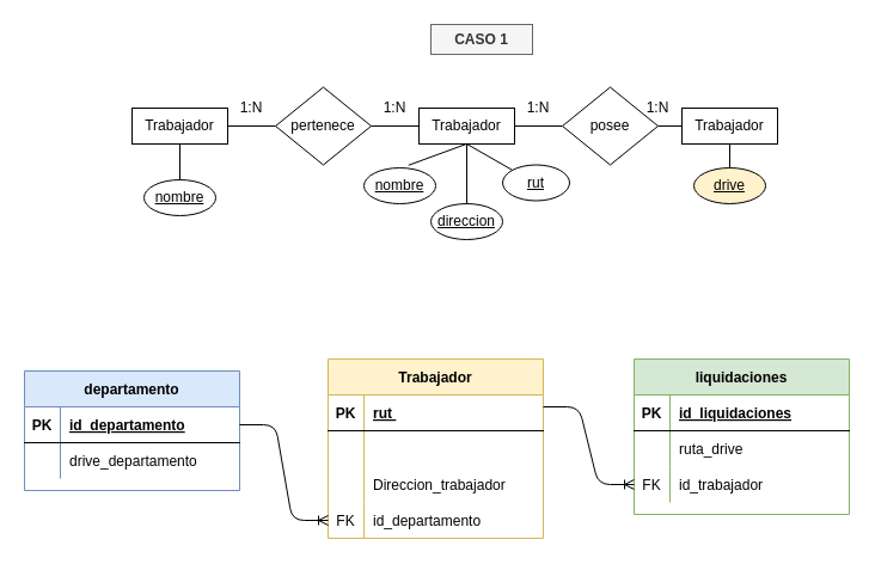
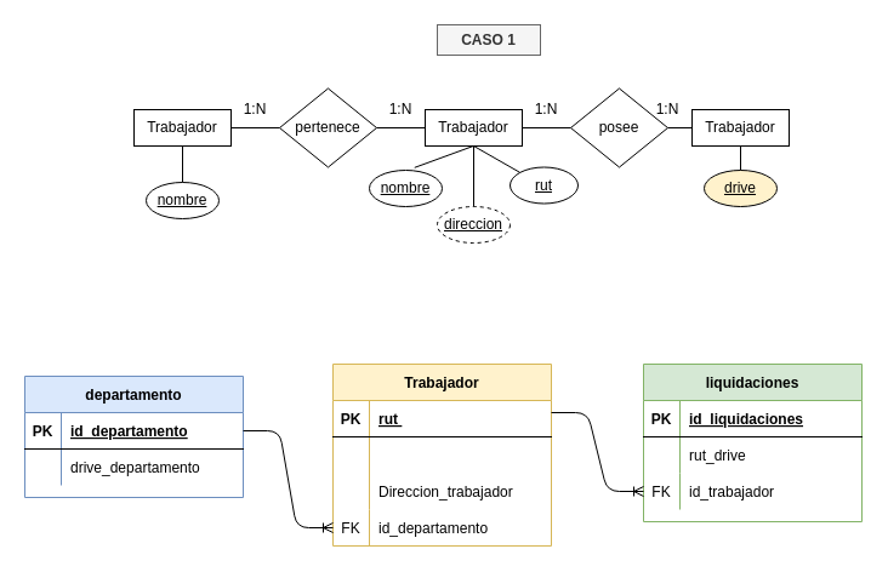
  <mxCell id="0" />
  <mxCell id="1" parent="0" />
  <mxCell id="2" value="Trabajador" style="shape=table;startSize=30;container=1;collapsible=1;childLayout=tableLayout;fixedRows=1;rowLines=0;fontStyle=1;align=center;resizeLast=1;fillColor=#fff2cc;strokeColor=#d6b656;" vertex="1" parent="1"><mxGeometry x="274" y="300" width="180" height="150" as="geometry" /></mxCell>
  <mxCell id="3" value="" style="shape=partialRectangle;collapsible=0;dropTarget=0;pointerEvents=0;fillColor=none;top=0;left=0;bottom=1;right=0;points=[[0,0.5],[1,0.5]];portConstraint=eastwest;" vertex="1" parent="2"><mxGeometry y="30" width="180" height="30" as="geometry" /></mxCell>
  <mxCell id="4" value="PK" style="shape=partialRectangle;connectable=0;fillColor=none;top=0;left=0;bottom=0;right=0;fontStyle=1;overflow=hidden;" vertex="1" parent="3"><mxGeometry width="30" height="30" as="geometry" /></mxCell>
  <mxCell id="5" value="rut " style="shape=partialRectangle;connectable=0;fillColor=none;top=0;left=0;bottom=0;right=0;align=left;spacingLeft=6;fontStyle=5;overflow=hidden;" vertex="1" parent="3"><mxGeometry x="30" width="150" height="30" as="geometry" /></mxCell>
  <mxCell id="6" value="" style="shape=partialRectangle;collapsible=0;dropTarget=0;pointerEvents=0;fillColor=none;top=0;left=0;bottom=0;right=0;points=[[0,0.5],[1,0.5]];portConstraint=eastwest;" vertex="1" parent="2"><mxGeometry y="60" width="180" height="30" as="geometry" /></mxCell>
  <mxCell id="7" value="" style="shape=partialRectangle;connectable=0;fillColor=none;top=0;left=0;bottom=0;right=0;editable=1;overflow=hidden;" vertex="1" parent="6"><mxGeometry width="30" height="30" as="geometry" /></mxCell>
  <mxCell id="8" value="" style="shape=partialRectangle;collapsible=0;dropTarget=0;pointerEvents=0;fillColor=none;top=0;left=0;bottom=0;right=0;points=[[0,0.5],[1,0.5]];portConstraint=eastwest;" vertex="1" parent="2"><mxGeometry y="90" width="180" height="30" as="geometry" /></mxCell>
  <mxCell id="9" value="" style="shape=partialRectangle;connectable=0;fillColor=none;top=0;left=0;bottom=0;right=0;editable=1;overflow=hidden;" vertex="1" parent="8"><mxGeometry width="30" height="30" as="geometry" /></mxCell>
  <mxCell id="10" value="Direccion_trabajador" style="shape=partialRectangle;connectable=0;fillColor=none;top=0;left=0;bottom=0;right=0;align=left;spacingLeft=6;overflow=hidden;" vertex="1" parent="8"><mxGeometry x="30" width="150" height="30" as="geometry" /></mxCell>
  <mxCell id="11" value="" style="shape=partialRectangle;collapsible=0;dropTarget=0;pointerEvents=0;fillColor=none;top=0;left=0;bottom=0;right=0;points=[[0,0.5],[1,0.5]];portConstraint=eastwest;" vertex="1" parent="2"><mxGeometry y="120" width="180" height="30" as="geometry" /></mxCell>
  <mxCell id="12" value="FK" style="shape=partialRectangle;connectable=0;fillColor=none;top=0;left=0;bottom=0;right=0;editable=1;overflow=hidden;" vertex="1" parent="11"><mxGeometry width="30" height="30" as="geometry" /></mxCell>
  <mxCell id="13" value="id_departamento" style="shape=partialRectangle;connectable=0;fillColor=none;top=0;left=0;bottom=0;right=0;align=left;spacingLeft=6;overflow=hidden;" vertex="1" parent="11"><mxGeometry x="30" width="150" height="30" as="geometry" /></mxCell>
  <mxCell id="14" value="departamento" style="shape=table;startSize=30;container=1;collapsible=1;childLayout=tableLayout;fixedRows=1;rowLines=0;fontStyle=1;align=center;resizeLast=1;fillColor=#dae8fc;strokeColor=#6c8ebf;" vertex="1" parent="1"><mxGeometry x="20" y="310" width="180" height="100" as="geometry" /></mxCell>
  <mxCell id="15" value="" style="shape=partialRectangle;collapsible=0;dropTarget=0;pointerEvents=0;fillColor=none;top=0;left=0;bottom=1;right=0;points=[[0,0.5],[1,0.5]];portConstraint=eastwest;" vertex="1" parent="14"><mxGeometry y="30" width="180" height="30" as="geometry" /></mxCell>
  <mxCell id="16" value="PK" style="shape=partialRectangle;connectable=0;fillColor=none;top=0;left=0;bottom=0;right=0;fontStyle=1;overflow=hidden;" vertex="1" parent="15"><mxGeometry width="30" height="30" as="geometry" /></mxCell>
  <mxCell id="17" value="id_departamento" style="shape=partialRectangle;connectable=0;fillColor=none;top=0;left=0;bottom=0;right=0;align=left;spacingLeft=6;fontStyle=5;overflow=hidden;" vertex="1" parent="15"><mxGeometry x="30" width="150" height="30" as="geometry" /></mxCell>
  <mxCell id="18" value="" style="shape=partialRectangle;collapsible=0;dropTarget=0;pointerEvents=0;fillColor=none;top=0;left=0;bottom=0;right=0;points=[[0,0.5],[1,0.5]];portConstraint=eastwest;" vertex="1" parent="14"><mxGeometry y="60" width="180" height="30" as="geometry" /></mxCell>
  <mxCell id="19" value="" style="shape=partialRectangle;connectable=0;fillColor=none;top=0;left=0;bottom=0;right=0;editable=1;overflow=hidden;" vertex="1" parent="18"><mxGeometry width="30" height="30" as="geometry" /></mxCell>
  <mxCell id="20" value="drive_departamento" style="shape=partialRectangle;connectable=0;fillColor=none;top=0;left=0;bottom=0;right=0;align=left;spacingLeft=6;overflow=hidden;" vertex="1" parent="18"><mxGeometry x="30" width="150" height="30" as="geometry" /></mxCell>
  <mxCell id="21" value="liquidaciones" style="shape=table;startSize=30;container=1;collapsible=1;childLayout=tableLayout;fixedRows=1;rowLines=0;fontStyle=1;align=center;resizeLast=1;fillColor=#d5e8d4;strokeColor=#82b366;" vertex="1" parent="1"><mxGeometry x="530" y="300" width="180" height="130" as="geometry" /></mxCell>
  <mxCell id="22" value="" style="shape=partialRectangle;collapsible=0;dropTarget=0;pointerEvents=0;fillColor=none;top=0;left=0;bottom=1;right=0;points=[[0,0.5],[1,0.5]];portConstraint=eastwest;" vertex="1" parent="21"><mxGeometry y="30" width="180" height="30" as="geometry" /></mxCell>
  <mxCell id="23" value="PK" style="shape=partialRectangle;connectable=0;fillColor=none;top=0;left=0;bottom=0;right=0;fontStyle=1;overflow=hidden;" vertex="1" parent="22"><mxGeometry width="30" height="30" as="geometry" /></mxCell>
  <mxCell id="24" value="id_liquidaciones" style="shape=partialRectangle;connectable=0;fillColor=none;top=0;left=0;bottom=0;right=0;align=left;spacingLeft=6;fontStyle=5;overflow=hidden;" vertex="1" parent="22"><mxGeometry x="30" width="150" height="30" as="geometry" /></mxCell>
  <mxCell id="25" value="" style="shape=partialRectangle;collapsible=0;dropTarget=0;pointerEvents=0;fillColor=none;top=0;left=0;bottom=0;right=0;points=[[0,0.5],[1,0.5]];portConstraint=eastwest;" vertex="1" parent="21"><mxGeometry y="60" width="180" height="30" as="geometry" /></mxCell>
  <mxCell id="26" value="" style="shape=partialRectangle;connectable=0;fillColor=none;top=0;left=0;bottom=0;right=0;editable=1;overflow=hidden;" vertex="1" parent="25"><mxGeometry width="30" height="30" as="geometry" /></mxCell>
- <mxCell id="27" value="ruta_drive" style="shape=partialRectangle;connectable=0;fillColor=none;top=0;left=0;bottom=0;right=0;align=left;spacingLeft=6;overflow=hidden;" vertex="1" parent="25"><mxGeometry x="30" width="150" height="30" as="geometry" /></mxCell>
+ <mxCell id="27" value="rut_drive" style="shape=partialRectangle;connectable=0;fillColor=none;top=0;left=0;bottom=0;right=0;align=left;spacingLeft=6;overflow=hidden;" vertex="1" parent="25"><mxGeometry x="30" width="150" height="30" as="geometry" /></mxCell>
  <mxCell id="28" value="" style="shape=partialRectangle;collapsible=0;dropTarget=0;pointerEvents=0;fillColor=none;top=0;left=0;bottom=0;right=0;points=[[0,0.5],[1,0.5]];portConstraint=eastwest;" vertex="1" parent="21"><mxGeometry y="90" width="180" height="30" as="geometry" /></mxCell>
  <mxCell id="29" value="FK" style="shape=partialRectangle;connectable=0;fillColor=none;top=0;left=0;bottom=0;right=0;editable=1;overflow=hidden;" vertex="1" parent="28"><mxGeometry width="30" height="30" as="geometry" /></mxCell>
  <mxCell id="30" value="id_trabajador" style="shape=partialRectangle;connectable=0;fillColor=none;top=0;left=0;bottom=0;right=0;align=left;spacingLeft=6;overflow=hidden;" vertex="1" parent="28"><mxGeometry x="30" width="150" height="30" as="geometry" /></mxCell>
  <mxCell id="31" value="&lt;b&gt;CASO 1&lt;/b&gt;" style="text;html=1;strokeColor=#666666;fillColor=#f5f5f5;align=center;verticalAlign=middle;whiteSpace=wrap;rounded=0;fontColor=#333333;" vertex="1" parent="1"><mxGeometry x="360" y="20" width="85" height="25" as="geometry" /></mxCell>
  <mxCell id="32" value="" style="edgeStyle=entityRelationEdgeStyle;fontSize=12;html=1;endArrow=ERoneToMany;exitX=1;exitY=0.5;exitDx=0;exitDy=0;entryX=0;entryY=0.5;entryDx=0;entryDy=0;" edge="1" parent="1" source="15" target="11"><mxGeometry width="100" height="100" relative="1" as="geometry"><mxPoint x="310" y="290" as="sourcePoint" /><mxPoint x="410" y="190" as="targetPoint" /></mxGeometry></mxCell>
  <mxCell id="33" value="" style="edgeStyle=entityRelationEdgeStyle;fontSize=12;html=1;endArrow=ERoneToMany;entryX=0;entryY=0.5;entryDx=0;entryDy=0;" edge="1" parent="1" target="28"><mxGeometry width="100" height="100" relative="1" as="geometry"><mxPoint x="454" y="340" as="sourcePoint" /><mxPoint x="554" y="240" as="targetPoint" /></mxGeometry></mxCell>
  <mxCell id="34" value="Trabajador" style="whiteSpace=wrap;html=1;align=center;" vertex="1" parent="1"><mxGeometry x="350" y="90" width="80" height="30" as="geometry" /></mxCell>
  <mxCell id="35" value="nombre" style="ellipse;whiteSpace=wrap;html=1;align=center;fontStyle=4;" vertex="1" parent="1"><mxGeometry x="304" y="140" width="60" height="30" as="geometry" /></mxCell>
  <mxCell id="36" value="rut" style="ellipse;whiteSpace=wrap;html=1;align=center;fontStyle=4;" vertex="1" parent="1"><mxGeometry x="420" y="137.5" width="56" height="30" as="geometry" /></mxCell>
- <mxCell id="37" value="direccion" style="ellipse;whiteSpace=wrap;html=1;align=center;fontStyle=4;" vertex="1" parent="1"><mxGeometry x="360" y="170" width="60" height="30" as="geometry" /></mxCell>
+ <mxCell id="37" value="direccion" style="ellipse;whiteSpace=wrap;html=1;align=center;fontStyle=4;dashed=1;" vertex="1" parent="1"><mxGeometry x="360" y="170" width="60" height="30" as="geometry" /></mxCell>
  <mxCell id="38" value="Trabajador" style="whiteSpace=wrap;html=1;align=center;" vertex="1" parent="1"><mxGeometry x="570" y="90" width="80" height="30" as="geometry" /></mxCell>
  <mxCell id="39" value="Trabajador" style="whiteSpace=wrap;html=1;align=center;" vertex="1" parent="1"><mxGeometry x="110" y="90" width="80" height="30" as="geometry" /></mxCell>
  <mxCell id="40" value="pertenece" style="rhombus;whiteSpace=wrap;html=1;" vertex="1" parent="1"><mxGeometry x="230" y="72.5" width="80" height="65" as="geometry" /></mxCell>
  <mxCell id="41" value="posee" style="rhombus;whiteSpace=wrap;html=1;" vertex="1" parent="1"><mxGeometry x="470" y="72.5" width="80" height="65" as="geometry" /></mxCell>
  <mxCell id="42" value="nombre" style="ellipse;whiteSpace=wrap;html=1;align=center;fontStyle=4;" vertex="1" parent="1"><mxGeometry x="120" y="150" width="60" height="30" as="geometry" /></mxCell>
  <mxCell id="43" value="drive" style="ellipse;whiteSpace=wrap;html=1;align=center;fontStyle=4;fillColor=#fff2cc;" vertex="1" parent="1"><mxGeometry x="580" y="140" width="60" height="30" as="geometry" /></mxCell>
  <mxCell id="44" value="" style="endArrow=none;html=1;entryX=0;entryY=0.5;entryDx=0;entryDy=0;exitX=1;exitY=0.5;exitDx=0;exitDy=0;" edge="1" parent="1" source="39" target="40"><mxGeometry width="50" height="50" relative="1" as="geometry"><mxPoint x="190" y="100" as="sourcePoint" /><mxPoint x="240" y="50" as="targetPoint" /></mxGeometry></mxCell>
  <mxCell id="45" value="" style="endArrow=none;html=1;entryX=0;entryY=0.5;entryDx=0;entryDy=0;" edge="1" parent="1" source="40" target="34"><mxGeometry width="50" height="50" relative="1" as="geometry"><mxPoint x="310" y="104.5" as="sourcePoint" /><mxPoint x="350" y="104.5" as="targetPoint" /></mxGeometry></mxCell>
  <mxCell id="46" value="" style="endArrow=none;html=1;entryX=1;entryY=0.5;entryDx=0;entryDy=0;exitX=0;exitY=0.5;exitDx=0;exitDy=0;" edge="1" parent="1" source="41" target="34"><mxGeometry width="50" height="50" relative="1" as="geometry"><mxPoint x="320" y="115" as="sourcePoint" /><mxPoint x="360" y="115" as="targetPoint" /></mxGeometry></mxCell>
  <mxCell id="47" value="" style="endArrow=none;html=1;entryX=0;entryY=0.5;entryDx=0;entryDy=0;exitX=1;exitY=0.5;exitDx=0;exitDy=0;" edge="1" parent="1" source="41" target="38"><mxGeometry width="50" height="50" relative="1" as="geometry"><mxPoint x="480" y="115" as="sourcePoint" /><mxPoint x="440" y="115" as="targetPoint" /></mxGeometry></mxCell>
  <mxCell id="48" value="" style="endArrow=none;html=1;exitX=0.5;exitY=1;exitDx=0;exitDy=0;entryX=0.5;entryY=0;entryDx=0;entryDy=0;" edge="1" parent="1" source="39" target="42"><mxGeometry width="50" height="50" relative="1" as="geometry"><mxPoint x="200" y="115" as="sourcePoint" /><mxPoint x="150" y="140" as="targetPoint" /></mxGeometry></mxCell>
  <mxCell id="49" value="" style="endArrow=none;html=1;exitX=0.5;exitY=1;exitDx=0;exitDy=0;entryX=0.621;entryY=-0.073;entryDx=0;entryDy=0;entryPerimeter=0;" edge="1" parent="1" target="35"><mxGeometry width="50" height="50" relative="1" as="geometry"><mxPoint x="389.76" y="120" as="sourcePoint" /><mxPoint x="389.76" y="150" as="targetPoint" /></mxGeometry></mxCell>
  <mxCell id="50" value="" style="endArrow=none;html=1;entryX=0.5;entryY=0;entryDx=0;entryDy=0;" edge="1" parent="1" target="37"><mxGeometry width="50" height="50" relative="1" as="geometry"><mxPoint x="390" y="120" as="sourcePoint" /><mxPoint x="351.26" y="147.81" as="targetPoint" /></mxGeometry></mxCell>
  <mxCell id="51" value="" style="endArrow=none;html=1;entryX=0;entryY=0;entryDx=0;entryDy=0;" edge="1" parent="1" target="36"><mxGeometry width="50" height="50" relative="1" as="geometry"><mxPoint x="390" y="120" as="sourcePoint" /><mxPoint x="400" y="180" as="targetPoint" /></mxGeometry></mxCell>
  <mxCell id="52" value="" style="endArrow=none;html=1;exitX=0.5;exitY=1;exitDx=0;exitDy=0;" edge="1" parent="1" source="38"><mxGeometry width="50" height="50" relative="1" as="geometry"><mxPoint x="609.76" y="130" as="sourcePoint" /><mxPoint x="610" y="140" as="targetPoint" /></mxGeometry></mxCell>
  <mxCell id="53" value="1:N" style="text;html=1;strokeColor=none;fillColor=none;align=center;verticalAlign=middle;whiteSpace=wrap;rounded=0;" vertex="1" parent="1"><mxGeometry x="190" y="80" width="40" height="20" as="geometry" /></mxCell>
  <mxCell id="54" value="1:N" style="text;html=1;strokeColor=none;fillColor=none;align=center;verticalAlign=middle;whiteSpace=wrap;rounded=0;" vertex="1" parent="1"><mxGeometry x="310" y="80" width="40" height="20" as="geometry" /></mxCell>
  <mxCell id="55" value="1:N" style="text;html=1;strokeColor=none;fillColor=none;align=center;verticalAlign=middle;whiteSpace=wrap;rounded=0;" vertex="1" parent="1"><mxGeometry x="430" y="80" width="40" height="20" as="geometry" /></mxCell>
  <mxCell id="56" value="1:N" style="text;html=1;strokeColor=none;fillColor=none;align=center;verticalAlign=middle;whiteSpace=wrap;rounded=0;" vertex="1" parent="1"><mxGeometry x="530" y="80" width="40" height="20" as="geometry" /></mxCell>
